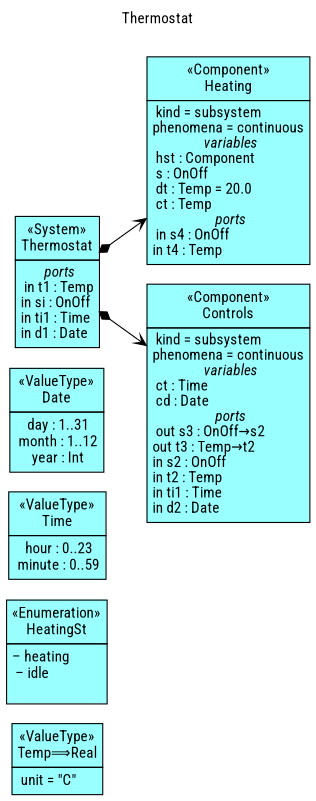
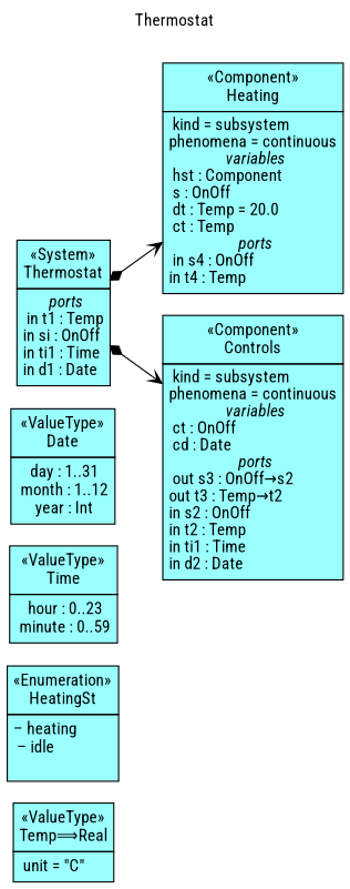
  digraph {
    compound=true
    fontname="Roboto Condensed"
    label=Thermostat
    labelloc=t
    rankdir=LR
    node [fillcolor="#99FFFF" fontname="Roboto Condensed" shape=plain style=filled]
    edge [arrowhead=vee arrowtail=diamond dir=both fontname="Roboto Condensed"]
    n1 [label=<<table border="0" cellborder="1" cellspacing="0" cellpadding="4"> <tr><td>«ValueType»<br/>Temp⟹Real</td> </tr> <tr> <td align="left"> unit = "C"</td> </tr></table>>]
    n2 [label=< <table border="0" cellborder="1" cellspacing="0" cellpadding="4"> <tr> <td>«Enumeration»<br/>HeatingSt</td></tr><tr><td align="left">– heating<br align="left"/> – idle<br align="left"/> </td> </tr></table>>]
    n3 [label=< <table border="0" cellborder="1" cellspacing="0" cellpadding="4"> <tr> <td>«ValueType»<br/>Time</td> </tr><tr> <td align="left"> hour : 0..23<br/> minute : 0..59</td> </tr></table>>]
    n4 [label=< <table border="0" cellborder="1" cellspacing="0" cellpadding="4"> <tr> <td>«ValueType»<br/>Date</td> </tr><tr> <td align="left"> day : 1..31<br/> month : 1..12<br/> year : Int</td> </tr></table>>]
    n5 [label=< <table border="0" cellborder="1" cellspacing="0" cellpadding="4"> <tr> <td>«System»<br/>Thermostat</td> </tr><tr> <td> <I>ports</I><br/> in t1 : Temp<br align="left"/>in si : OnOff<br align="left"/>in ti1 : Time<br align="left"/>in d1 : Date<br align="left"/></td> </tr></table>>]
    n6 [label=< <table border="0" cellborder="1" cellspacing="0" cellpadding="4"> <tr><td>«Component»<br/>Heating</td> </tr> <tr> <td align="left"> kind = subsystem<br align="left"/>phenomena = continuous<br align="left"/> <I>variables</I><br/> hst : Component<br align="left"/> s : OnOff<br align="left"/> dt : Temp = 20.0<br align="left"/> ct : Temp<br align="left"/> <I>ports</I><br/> in s4 : OnOff<br align="left"/>in t4 : Temp<br align="left"/></td> </tr></table>>]
-   n7 [label=< <table border="0" cellborder="1" cellspacing="0" cellpadding="4"> <tr><td>«Component»<br/>Controls</td> </tr> <tr> <td align="left"> kind = subsystem<br align="left"/>phenomena = continuous<br align="left"/> <I>variables</I><br/> ct : Time<br align="left"/> cd : Date<br align="left"/> <I>ports</I><br/> out s3 : OnOff→s2<br align="left"/>out t3 : Temp→t2<br align="left"/>in s2 : OnOff<br align="left"/>in t2 : Temp<br align="left"/>in ti1 : Time<br align="left"/>in d2 : Date<br align="left"/></td> </tr></table>>]
+   n7 [label=< <table border="0" cellborder="1" cellspacing="0" cellpadding="4"> <tr><td>«Component»<br/>Controls</td> </tr> <tr> <td align="left"> kind = subsystem<br align="left"/>phenomena = continuous<br align="left"/> <I>variables</I><br/> ct : OnOff<br align="left"/> cd : Date<br align="left"/> <I>ports</I><br/> out s3 : OnOff→s2<br align="left"/>out t3 : Temp→t2<br align="left"/>in s2 : OnOff<br align="left"/>in t2 : Temp<br align="left"/>in ti1 : Time<br align="left"/>in d2 : Date<br align="left"/></td> </tr></table>>]
    n5 -> n6
    n5 -> n7
  }
